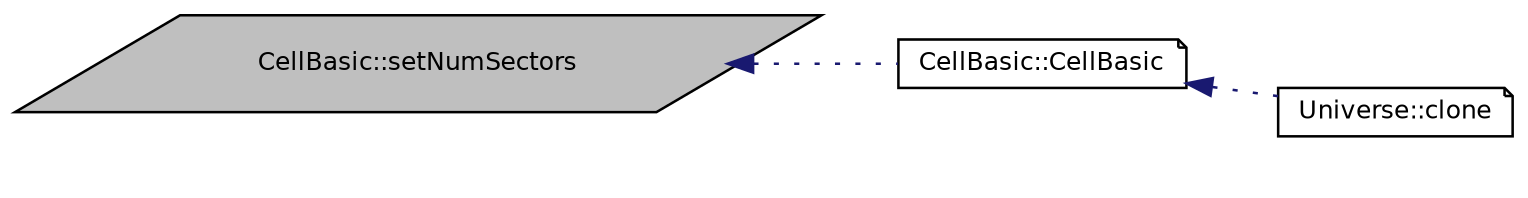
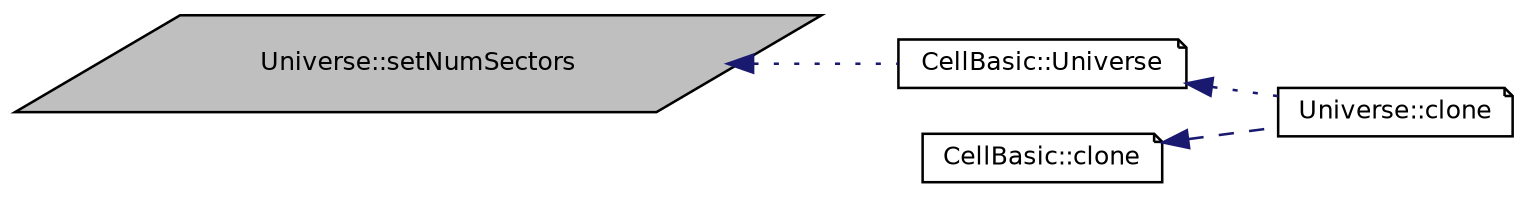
  digraph {
    rankdir=LR
    node [color=black fillcolor=white fontname=Helvetica fontsize=10 shape=note style=filled]
    edge [color=midnightblue dir=back fontname=Helvetica fontsize=10 labelfontname=Helvetica labelfontsize=10 style=dotted]
-   n1 [fillcolor=grey75 fontcolor=black height=0.2 label="CellBasic::setNumSectors" shape=parallelogram width=0.4]
-   n2 [height=0.2 label="CellBasic::CellBasic" width=0.4]
+   n1 [fillcolor=grey75 fontcolor=black height=0.2 label="Universe::setNumSectors" shape=parallelogram width=0.4]
+   n2 [height=0.2 label="CellBasic::Universe" width=0.4]
    n3 [height=0.2 label="Universe::clone" width=0.4]
+   n4 [height=0.2 label="CellBasic::clone" width=0.4]
    n1 -> n2
    n2 -> n3
+   n4 -> n3 [style=dashed]
  }
